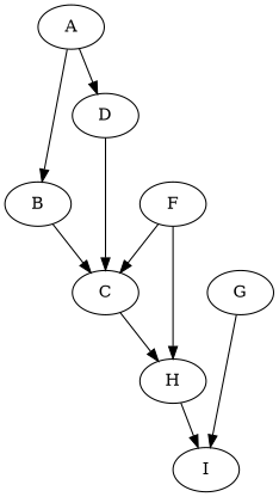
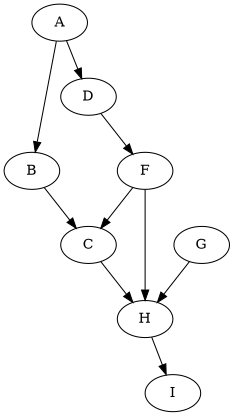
  digraph {
    rankdir=TB
    A
    B
    D
    C
    F
    H
    I
    G
    A -> B
    A -> D
    B -> C
-   D -> C
+   D -> F
    C -> H
    F -> C
    F -> H
    H -> I
-   G -> I
+   G -> H
  }
